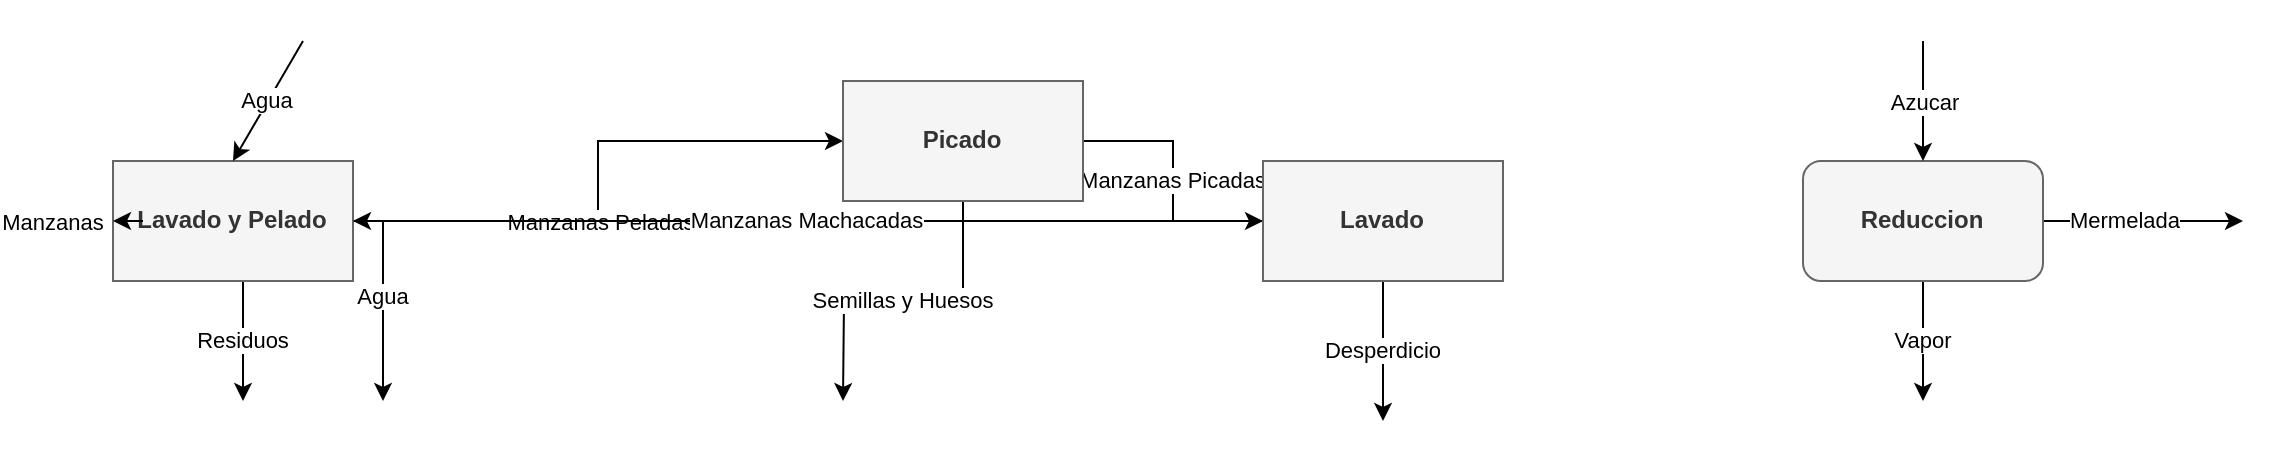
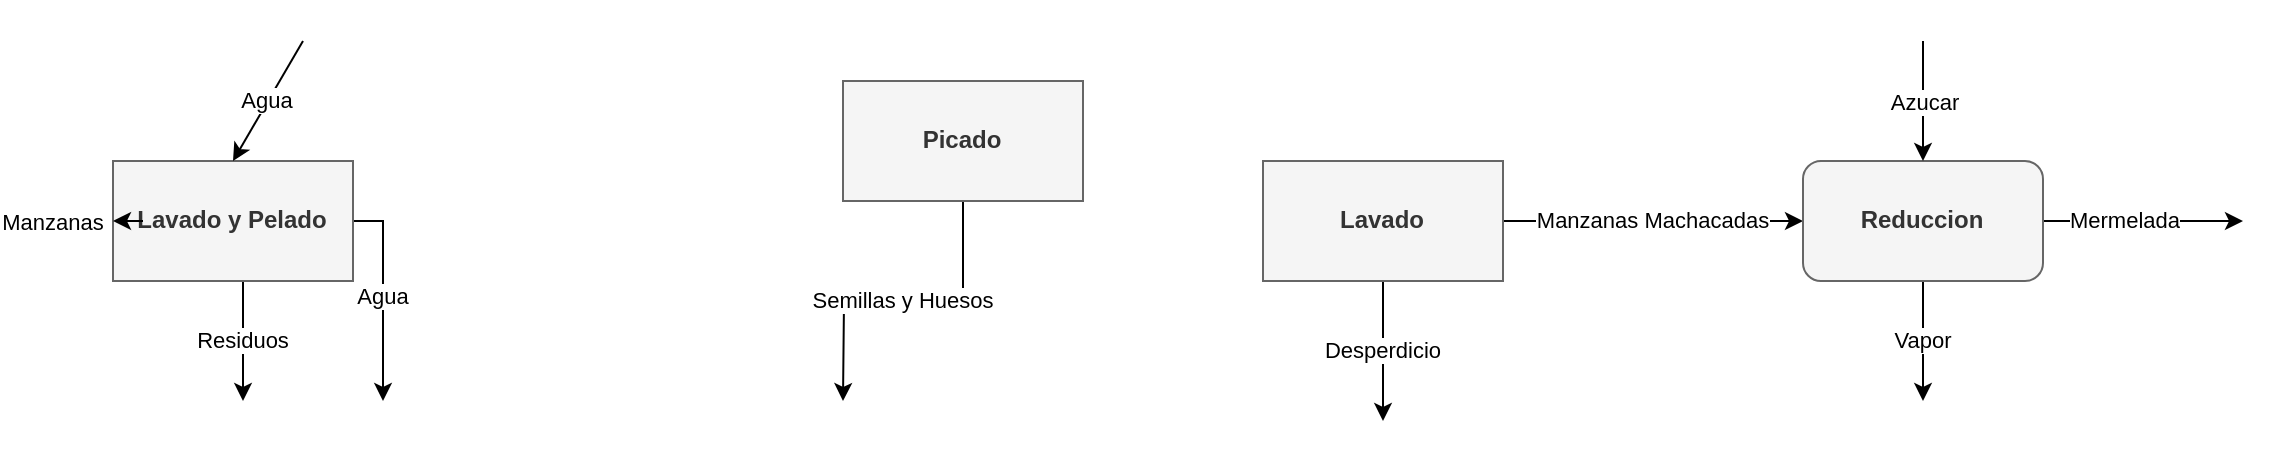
  <mxCell id="0" />
  <mxCell id="1" parent="0" />
- <mxCell id="2" value="" style="edgeStyle=orthogonalEdgeStyle;rounded=0;orthogonalLoop=1;jettySize=auto;html=1;" edge="1" parent="1" source="6" target="9"><mxGeometry relative="1" as="geometry" /></mxCell>
- <mxCell id="3" value="Manzanas Peladas" style="edgeLabel;html=1;align=center;verticalAlign=middle;resizable=0;points=[];" vertex="1" connectable="0" parent="2"><mxGeometry x="-0.222" y="2" relative="1" as="geometry"><mxPoint x="12" y="2" as="offset" /></mxGeometry></mxCell>
  <mxCell id="4" value="Residuos" style="edgeStyle=orthogonalEdgeStyle;rounded=0;orthogonalLoop=1;jettySize=auto;html=1;" edge="1" parent="1" source="6"><mxGeometry relative="1" as="geometry"><mxPoint x="85" y="200" as="targetPoint" /><Array as="points"><mxPoint x="85" y="200" /></Array></mxGeometry></mxCell>
  <mxCell id="5" value="Agua" style="edgeStyle=orthogonalEdgeStyle;rounded=0;orthogonalLoop=1;jettySize=auto;html=1;" edge="1" parent="1" source="6"><mxGeometry relative="1" as="geometry"><mxPoint x="155" y="200" as="targetPoint" /><Array as="points"><mxPoint x="155" y="150" /><mxPoint x="155" y="150" /></Array></mxGeometry></mxCell>
  <mxCell id="6" value="Lavado y Pelado" style="rounded=0;whiteSpace=wrap;html=1;fillColor=#f5f5f5;strokeColor=#666666;fontColor=#333333;fontStyle=1" vertex="1" parent="1"><mxGeometry x="20" y="80" width="120" height="60" as="geometry" /></mxCell>
- <mxCell id="7" value="Manzanas Picadas" style="edgeStyle=orthogonalEdgeStyle;rounded=0;orthogonalLoop=1;jettySize=auto;html=1;" edge="1" parent="1" source="9" target="12"><mxGeometry relative="1" as="geometry" /></mxCell>
  <mxCell id="8" value="Semillas y Huesos" style="edgeStyle=orthogonalEdgeStyle;rounded=0;orthogonalLoop=1;jettySize=auto;html=1;" edge="1" parent="1" source="9"><mxGeometry relative="1" as="geometry"><mxPoint x="385" y="200" as="targetPoint" /></mxGeometry></mxCell>
  <mxCell id="9" value="Picado" style="rounded=0;whiteSpace=wrap;html=1;fillColor=#f5f5f5;fontColor=#333333;strokeColor=#666666;fontStyle=1" vertex="1" parent="1"><mxGeometry x="385" y="40" width="120" height="60" as="geometry" /></mxCell>
- <mxCell id="10" value="Manzanas Machacadas" style="edgeStyle=orthogonalEdgeStyle;rounded=0;orthogonalLoop=1;jettySize=auto;html=1;" edge="1" parent="1" source="12" target="6"><mxGeometry relative="1" as="geometry" /></mxCell>
+ <mxCell id="10" value="Manzanas Machacadas" style="edgeStyle=orthogonalEdgeStyle;rounded=0;orthogonalLoop=1;jettySize=auto;html=1;" edge="1" parent="1" source="12" target="16"><mxGeometry relative="1" as="geometry" /></mxCell>
  <mxCell id="11" value="Desperdicio" style="edgeStyle=orthogonalEdgeStyle;rounded=0;orthogonalLoop=1;jettySize=auto;html=1;" edge="1" parent="1" source="12"><mxGeometry relative="1" as="geometry"><mxPoint x="655" y="210" as="targetPoint" /></mxGeometry></mxCell>
  <mxCell id="12" value="Lavado" style="rounded=0;whiteSpace=wrap;html=1;fillColor=#f5f5f5;fontColor=#333333;strokeColor=#666666;fontStyle=1" vertex="1" parent="1"><mxGeometry x="595" y="80" width="120" height="60" as="geometry" /></mxCell>
  <mxCell id="13" value="Vapor" style="edgeStyle=orthogonalEdgeStyle;rounded=0;orthogonalLoop=1;jettySize=auto;html=1;" edge="1" parent="1" source="16"><mxGeometry relative="1" as="geometry"><mxPoint x="925" y="200" as="targetPoint" /></mxGeometry></mxCell>
  <mxCell id="14" value="" style="edgeStyle=orthogonalEdgeStyle;rounded=0;orthogonalLoop=1;jettySize=auto;html=1;" edge="1" parent="1" source="16"><mxGeometry relative="1" as="geometry"><mxPoint x="1085" y="110" as="targetPoint" /></mxGeometry></mxCell>
  <mxCell id="15" value="Mermelada" style="edgeLabel;html=1;align=center;verticalAlign=middle;resizable=0;points=[];" vertex="1" connectable="0" parent="14"><mxGeometry x="-0.2" y="1" relative="1" as="geometry"><mxPoint as="offset" /></mxGeometry></mxCell>
  <mxCell id="16" value="Reduccion" style="whiteSpace=wrap;html=1;fillColor=#f5f5f5;fontColor=#333333;strokeColor=#666666;fontStyle=1;rounded=1;" vertex="1" parent="1"><mxGeometry x="865" y="80" width="120" height="60" as="geometry" /></mxCell>
  <mxCell id="17" value="" style="endArrow=classic;html=1;rounded=0;entryX=0;entryY=0.5;entryDx=0;entryDy=0;" edge="1" parent="1" target="6"><mxGeometry width="50" height="50" relative="1" as="geometry"><mxPoint x="35" y="110" as="sourcePoint" /><mxPoint x="95" y="110" as="targetPoint" /></mxGeometry></mxCell>
  <mxCell id="18" value="Manzanas&lt;br&gt;" style="edgeLabel;html=1;align=center;verticalAlign=middle;resizable=0;points=[];" vertex="1" connectable="0" parent="17"><mxGeometry x="-0.425" relative="1" as="geometry"><mxPoint x="-42" as="offset" /></mxGeometry></mxCell>
  <mxCell id="19" value="" style="endArrow=classic;html=1;rounded=0;entryX=0.5;entryY=0;entryDx=0;entryDy=0;" edge="1" parent="1" target="16"><mxGeometry width="50" height="50" relative="1" as="geometry"><mxPoint x="925" y="20" as="sourcePoint" /><mxPoint x="905" y="-10" as="targetPoint" /></mxGeometry></mxCell>
  <mxCell id="20" value="Azucar" style="edgeLabel;html=1;align=center;verticalAlign=middle;resizable=0;points=[];" vertex="1" connectable="0" parent="19"><mxGeometry x="-0.433" relative="1" as="geometry"><mxPoint y="13" as="offset" /></mxGeometry></mxCell>
  <mxCell id="21" value="Agua" style="endArrow=classic;html=1;rounded=0;entryX=0.5;entryY=0;entryDx=0;entryDy=0;" edge="1" parent="1" target="6"><mxGeometry width="50" height="50" relative="1" as="geometry"><mxPoint x="115" y="20" as="sourcePoint" /><mxPoint x="135" y="-20" as="targetPoint" /></mxGeometry></mxCell>
